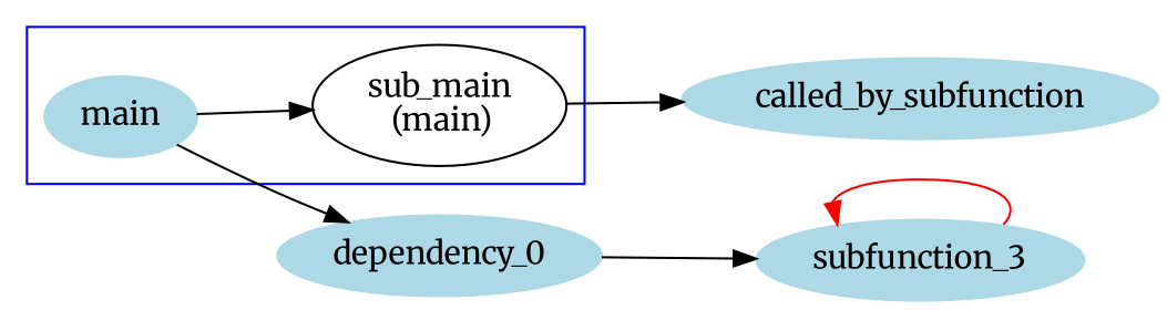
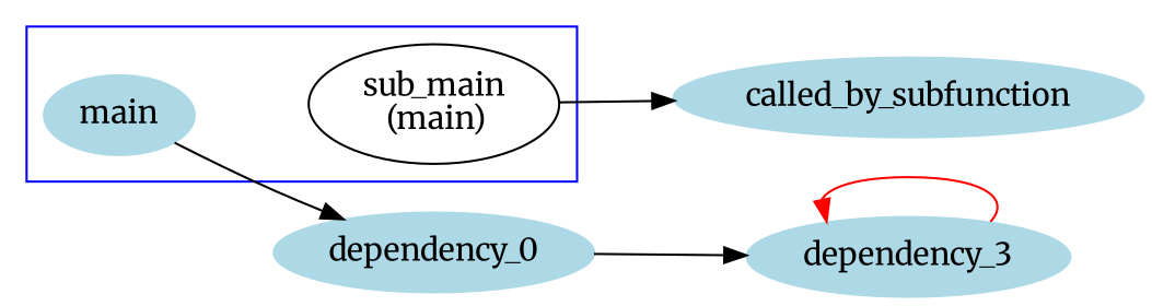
  digraph {
    fontname=Merriweather
    rankdir=LR
    node [color=lightblue fontname=Merriweather shape=oval style=filled]
    edge [fontname=Merriweather]
    main
    "sub_main\n (main)" [color="" style=""]
    n3 [label=dependency_0]
    called_by_subfunction
-   dependency_3 [label=subfunction_3]
+   dependency_3
    subgraph cluster_1 {
      color=blue
      main
      "sub_main\n (main)"
    }
-   main -> "sub_main\n (main)"
    main -> n3
    "sub_main\n (main)" -> called_by_subfunction
    n3 -> dependency_3
    dependency_3 -> dependency_3 [color=red dir=back]
  }
